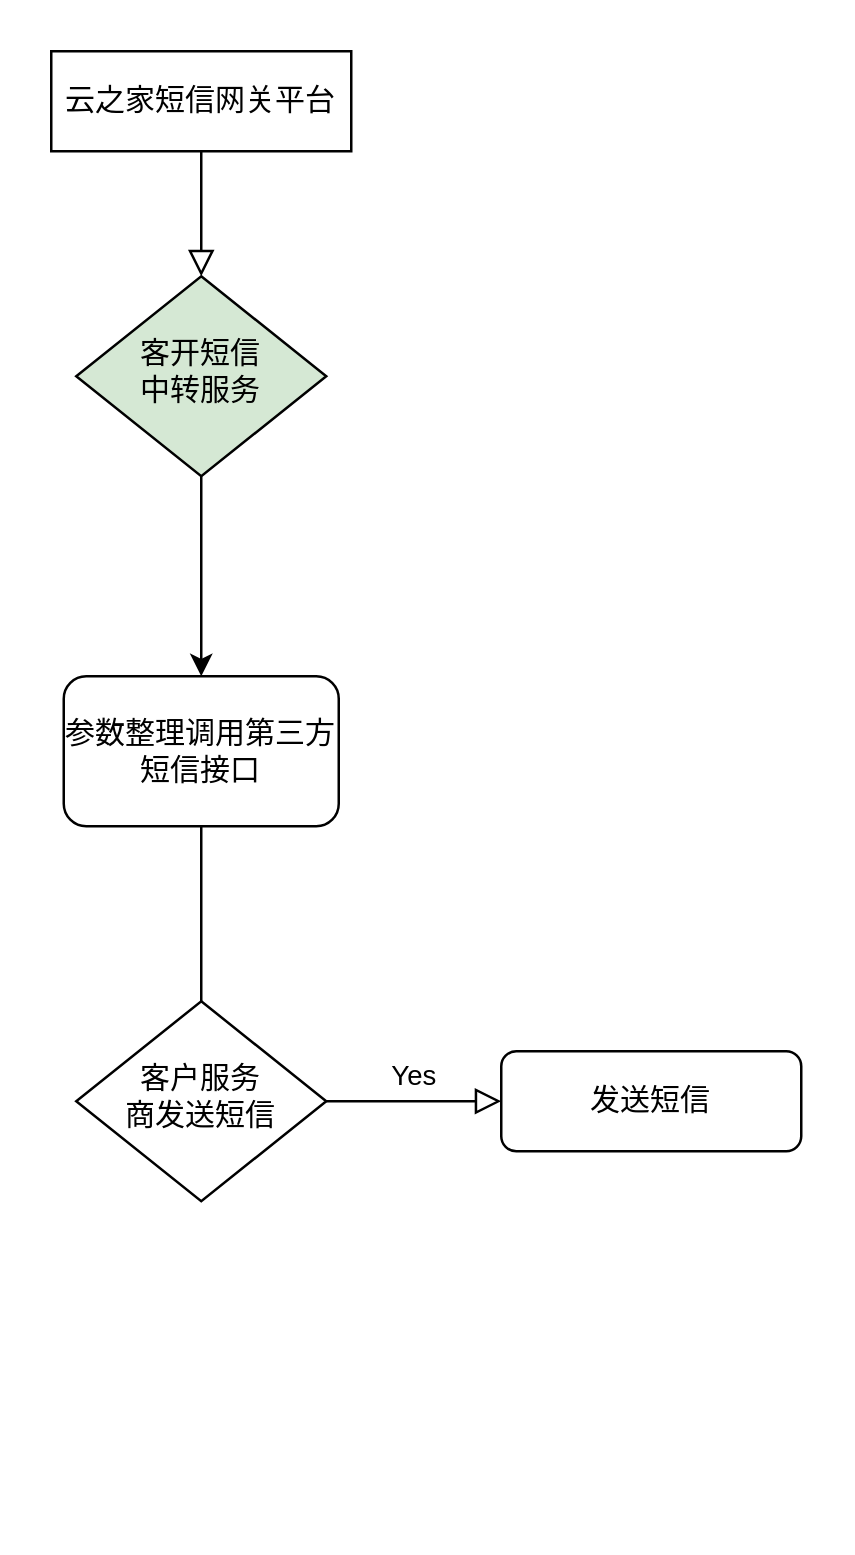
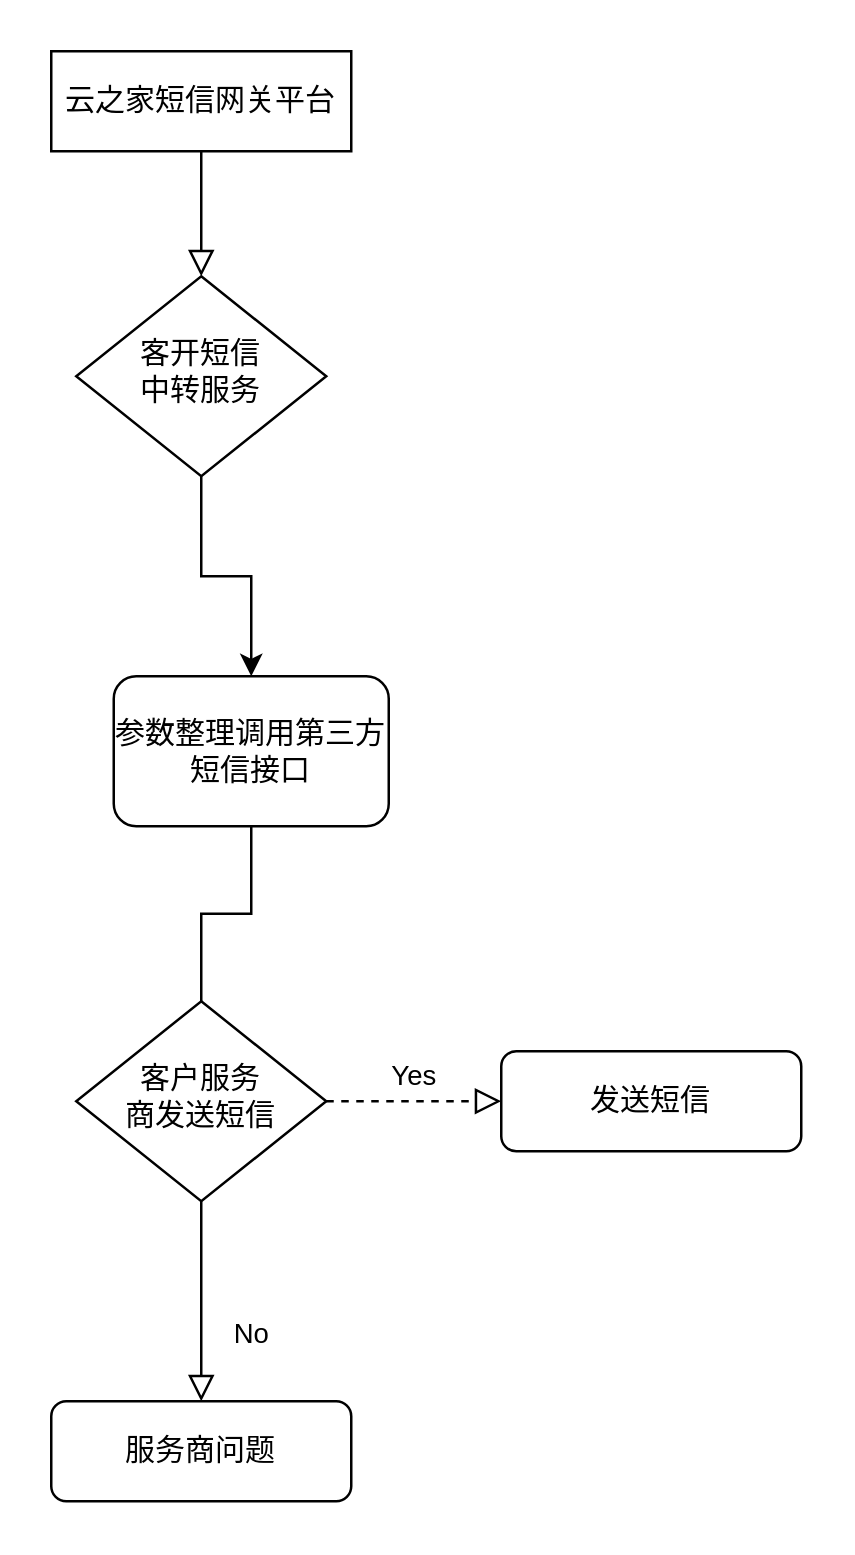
  <mxCell id="0" />
  <mxCell id="1" parent="0" />
  <mxCell id="2" value="" style="rounded=0;html=1;jettySize=auto;orthogonalLoop=1;fontSize=11;endArrow=block;endFill=0;endSize=8;strokeWidth=1;shadow=0;labelBackgroundColor=none;edgeStyle=orthogonalEdgeStyle;" edge="1" parent="1" source="3" target="5"><mxGeometry relative="1" as="geometry" /></mxCell>
  <mxCell id="3" value="云之家短信网关平台" style="whiteSpace=wrap;html=1;fontSize=12;glass=0;strokeWidth=1;shadow=0;rounded=0;" vertex="1" parent="1"><mxGeometry x="20" y="20" width="120" height="40" as="geometry" /></mxCell>
  <mxCell id="4" style="edgeStyle=orthogonalEdgeStyle;rounded=0;orthogonalLoop=1;jettySize=auto;html=1;exitX=0.5;exitY=1;exitDx=0;exitDy=0;entryX=0.5;entryY=0;entryDx=0;entryDy=0;" edge="1" parent="1" source="5" target="12"><mxGeometry relative="1" as="geometry" /></mxCell>
- <mxCell id="5" value="客开短信&lt;br&gt;中转服务" style="rhombus;whiteSpace=wrap;html=1;shadow=0;fontFamily=Helvetica;fontSize=12;align=center;strokeWidth=1;spacing=6;spacingTop=-4;fillColor=#d5e8d4;" vertex="1" parent="1"><mxGeometry x="30" y="110" width="100" height="80" as="geometry" /></mxCell>
- <mxCell id="7" value="Yes" style="edgeStyle=orthogonalEdgeStyle;rounded=0;html=1;jettySize=auto;orthogonalLoop=1;fontSize=11;endArrow=block;endFill=0;endSize=8;strokeWidth=1;shadow=0;labelBackgroundColor=none;" edge="1" parent="1" source="8" target="10"><mxGeometry y="10" relative="1" as="geometry"><mxPoint as="offset" /></mxGeometry></mxCell>
+ <mxCell id="5" value="客开短信&lt;br&gt;中转服务" style="rhombus;whiteSpace=wrap;html=1;shadow=0;fontFamily=Helvetica;fontSize=12;align=center;strokeWidth=1;spacing=6;spacingTop=-4;" vertex="1" parent="1"><mxGeometry x="30" y="110" width="100" height="80" as="geometry" /></mxCell>
+ <mxCell id="6" value="No" style="rounded=0;html=1;jettySize=auto;orthogonalLoop=1;fontSize=11;endArrow=block;endFill=0;endSize=8;strokeWidth=1;shadow=0;labelBackgroundColor=none;edgeStyle=orthogonalEdgeStyle;" edge="1" parent="1" source="8" target="9"><mxGeometry x="0.333" y="20" relative="1" as="geometry"><mxPoint as="offset" /></mxGeometry></mxCell>
+ <mxCell id="7" value="Yes" style="edgeStyle=orthogonalEdgeStyle;rounded=0;html=1;jettySize=auto;orthogonalLoop=1;fontSize=11;endArrow=block;endFill=0;endSize=8;strokeWidth=1;shadow=0;labelBackgroundColor=none;dashed=1;" edge="1" parent="1" source="8" target="10"><mxGeometry y="10" relative="1" as="geometry"><mxPoint as="offset" /></mxGeometry></mxCell>
  <mxCell id="8" value="客户服务&lt;br&gt;商发送短信" style="rhombus;whiteSpace=wrap;html=1;shadow=0;fontFamily=Helvetica;fontSize=12;align=center;strokeWidth=1;spacing=6;spacingTop=-4;" vertex="1" parent="1"><mxGeometry x="30" y="400" width="100" height="80" as="geometry" /></mxCell>
+ <mxCell id="9" value="服务商问题" style="rounded=1;whiteSpace=wrap;html=1;fontSize=12;glass=0;strokeWidth=1;shadow=0;" vertex="1" parent="1"><mxGeometry x="20" y="560" width="120" height="40" as="geometry" /></mxCell>
  <mxCell id="10" value="发送短信" style="rounded=1;whiteSpace=wrap;html=1;fontSize=12;glass=0;strokeWidth=1;shadow=0;" vertex="1" parent="1"><mxGeometry x="200" y="420" width="120" height="40" as="geometry" /></mxCell>
  <mxCell id="11" style="edgeStyle=orthogonalEdgeStyle;rounded=0;orthogonalLoop=1;jettySize=auto;html=1;exitX=0.5;exitY=1;exitDx=0;exitDy=0;endArrow=none;" edge="1" parent="1" source="12" target="8"><mxGeometry relative="1" as="geometry" /></mxCell>
- <mxCell id="12" value="参数整理调用第三方短信接口" style="rounded=1;whiteSpace=wrap;html=1;" vertex="1" parent="1"><mxGeometry x="25" y="270" width="110" height="60" as="geometry" /></mxCell>
+ <mxCell id="12" value="参数整理调用第三方短信接口" style="rounded=1;whiteSpace=wrap;html=1;" vertex="1" parent="1"><mxGeometry x="45" y="270" width="110" height="60" as="geometry" /></mxCell>
